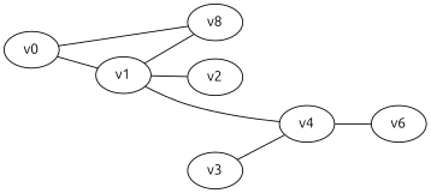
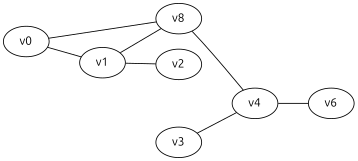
  graph {
    fontname=Ubuntu
    rankdir=LR
    node [fontname=Ubuntu]
    edge [fontname=Ubuntu]
    v0
    v1
    n3 [label=v8]
    v2
    v4
    v6
    v3
    v0 -- v1
    v0 -- n3
    v1 -- n3
    v1 -- v2
-   v1 -- v4
+   n3 -- v4
    v4 -- v6
    v3 -- v4
  }
